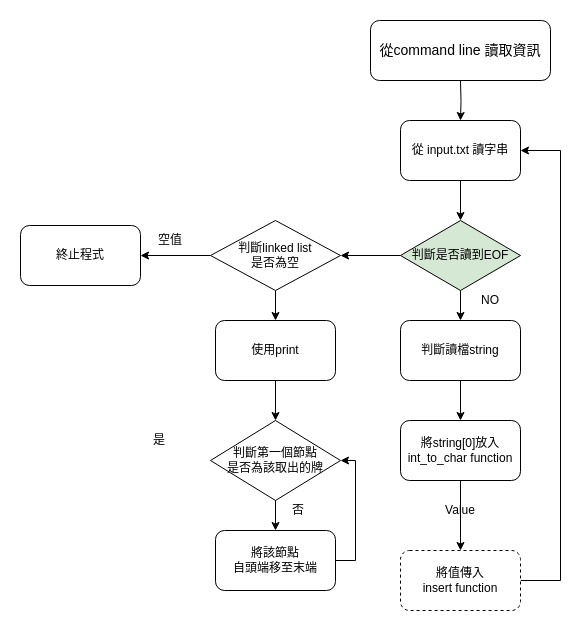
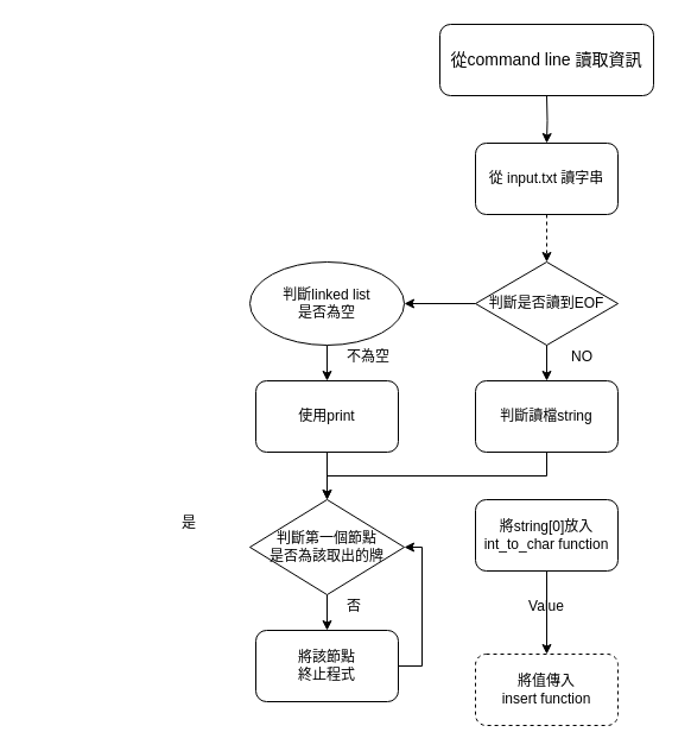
  <mxCell id="0" />
  <mxCell id="1" parent="0" />
  <mxCell id="2" style="edgeStyle=orthogonalEdgeStyle;rounded=0;orthogonalLoop=1;jettySize=auto;html=1;entryX=0.5;entryY=0;entryDx=0;entryDy=0;" parent="1" target="5" edge="1"><mxGeometry relative="1" as="geometry"><mxPoint x="460" y="80" as="sourcePoint" /></mxGeometry></mxCell>
  <mxCell id="3" value="&lt;p style=&quot;line-height: 130% ; font-size: 14px&quot;&gt;從command line 讀取資訊&lt;/p&gt;" style="rounded=1;whiteSpace=wrap;html=1;" parent="1" vertex="1"><mxGeometry x="370" y="20" width="180" height="60" as="geometry" /></mxCell>
  <mxCell id="4" style="edgeStyle=orthogonalEdgeStyle;rounded=0;orthogonalLoop=1;jettySize=auto;html=1;exitX=1;exitY=0.5;exitDx=0;exitDy=0;" parent="1" source="5" edge="1"><mxGeometry relative="1" as="geometry"><mxPoint x="520" y="150" as="targetPoint" /></mxGeometry></mxCell>
  <mxCell id="5" value="從 input.txt 讀字串" style="rounded=1;whiteSpace=wrap;html=1;" parent="1" vertex="1"><mxGeometry x="400" y="120" width="120" height="60" as="geometry" /></mxCell>
- <mxCell id="6" value="判斷是否讀到EOF" style="rhombus;whiteSpace=wrap;html=1;fillColor=#d5e8d4;" parent="1" vertex="1"><mxGeometry x="400" y="220" width="120" height="70" as="geometry" /></mxCell>
- <mxCell id="7" value="" style="endArrow=classic;html=1;exitX=0.5;exitY=1;exitDx=0;exitDy=0;entryX=0.5;entryY=0;entryDx=0;entryDy=0;" parent="1" source="5" target="6" edge="1"><mxGeometry width="50" height="50" relative="1" as="geometry"><mxPoint x="450" y="230" as="sourcePoint" /><mxPoint x="500" y="180" as="targetPoint" /></mxGeometry></mxCell>
+ <mxCell id="6" value="判斷是否讀到EOF" style="rhombus;whiteSpace=wrap;html=1;" parent="1" vertex="1"><mxGeometry x="400" y="220" width="120" height="70" as="geometry" /></mxCell>
+ <mxCell id="7" value="" style="endArrow=classic;html=1;exitX=0.5;exitY=1;exitDx=0;exitDy=0;entryX=0.5;entryY=0;entryDx=0;entryDy=0;dashed=1;" parent="1" source="5" target="6" edge="1"><mxGeometry width="50" height="50" relative="1" as="geometry"><mxPoint x="450" y="230" as="sourcePoint" /><mxPoint x="500" y="180" as="targetPoint" /></mxGeometry></mxCell>
  <mxCell id="8" value="" style="endArrow=classic;html=1;exitX=0;exitY=0.5;exitDx=0;exitDy=0;" parent="1" source="6" edge="1" target="20"><mxGeometry width="50" height="50" relative="1" as="geometry"><mxPoint x="450" y="230" as="sourcePoint" /><mxPoint x="340" y="255" as="targetPoint" /></mxGeometry></mxCell>
  <mxCell id="9" value="NO" style="text;html=1;strokeColor=none;fillColor=none;align=center;verticalAlign=middle;whiteSpace=wrap;rounded=0;" parent="1" vertex="1"><mxGeometry x="470" y="290" width="40" height="20" as="geometry" /></mxCell>
  <mxCell id="10" value="" style="endArrow=classic;html=1;exitX=0.5;exitY=1;exitDx=0;exitDy=0;" parent="1" source="6" edge="1"><mxGeometry width="50" height="50" relative="1" as="geometry"><mxPoint x="290" y="490" as="sourcePoint" /><mxPoint x="460" y="320" as="targetPoint" /></mxGeometry></mxCell>
- <mxCell id="11" style="edgeStyle=orthogonalEdgeStyle;rounded=0;orthogonalLoop=1;jettySize=auto;html=1;exitX=0.5;exitY=1;exitDx=0;exitDy=0;entryX=0.5;entryY=0;entryDx=0;entryDy=0;" edge="1" parent="1" source="12" target="14"><mxGeometry relative="1" as="geometry" /></mxCell>
+ <mxCell id="11" style="edgeStyle=orthogonalEdgeStyle;rounded=0;orthogonalLoop=1;jettySize=auto;html=1;exitX=0.5;exitY=1;exitDx=0;exitDy=0;" edge="1" parent="1" source="12" target="25"><mxGeometry relative="1" as="geometry" /></mxCell>
  <mxCell id="12" value="判斷讀檔string" style="rounded=1;whiteSpace=wrap;html=1;" parent="1" vertex="1"><mxGeometry x="400" y="320" width="120" height="60" as="geometry" /></mxCell>
  <mxCell id="13" style="edgeStyle=orthogonalEdgeStyle;rounded=0;orthogonalLoop=1;jettySize=auto;html=1;exitX=0.5;exitY=1;exitDx=0;exitDy=0;entryX=0.5;entryY=0;entryDx=0;entryDy=0;" edge="1" parent="1" source="14" target="16"><mxGeometry relative="1" as="geometry" /></mxCell>
  <mxCell id="14" value="將string[0]放入&lt;br&gt;int_to_char function" style="rounded=1;whiteSpace=wrap;html=1;" vertex="1" parent="1"><mxGeometry x="400" y="420" width="120" height="60" as="geometry" /></mxCell>
- <mxCell id="15" style="edgeStyle=orthogonalEdgeStyle;rounded=0;orthogonalLoop=1;jettySize=auto;html=1;exitX=1;exitY=0.5;exitDx=0;exitDy=0;entryX=1;entryY=0.5;entryDx=0;entryDy=0;" edge="1" parent="1" source="16" target="5"><mxGeometry relative="1" as="geometry"><mxPoint x="540" y="140" as="targetPoint" /><Array as="points"><mxPoint x="560" y="580" /><mxPoint x="560" y="150" /></Array></mxGeometry></mxCell>
  <mxCell id="16" value="將值傳入&lt;br&gt;insert function" style="rounded=1;whiteSpace=wrap;html=1;dashed=1;" vertex="1" parent="1"><mxGeometry x="400" y="550" width="120" height="60" as="geometry" /></mxCell>
  <mxCell id="17" value="Value" style="text;html=1;strokeColor=none;fillColor=none;align=center;verticalAlign=middle;whiteSpace=wrap;rounded=0;" vertex="1" parent="1"><mxGeometry x="440" y="500" width="40" height="20" as="geometry" /></mxCell>
- <mxCell id="18" style="edgeStyle=orthogonalEdgeStyle;rounded=0;orthogonalLoop=1;jettySize=auto;html=1;exitX=0;exitY=0.5;exitDx=0;exitDy=0;entryX=1;entryY=0.5;entryDx=0;entryDy=0;" edge="1" parent="1" source="20" target="23"><mxGeometry relative="1" as="geometry" /></mxCell>
  <mxCell id="19" style="edgeStyle=orthogonalEdgeStyle;rounded=0;orthogonalLoop=1;jettySize=auto;html=1;exitX=0.5;exitY=1;exitDx=0;exitDy=0;entryX=0.5;entryY=0;entryDx=0;entryDy=0;" edge="1" parent="1" source="20" target="31"><mxGeometry relative="1" as="geometry" /></mxCell>
- <mxCell id="20" value="判斷linked list &lt;br&gt;是否為空" style="rhombus;whiteSpace=wrap;html=1;" vertex="1" parent="1"><mxGeometry x="210" y="220" width="130" height="70" as="geometry" /></mxCell>
- <mxCell id="22" value="空值" style="text;html=1;strokeColor=none;fillColor=none;align=center;verticalAlign=middle;whiteSpace=wrap;rounded=0;" vertex="1" parent="1"><mxGeometry x="150" y="230" width="40" height="20" as="geometry" /></mxCell>
- <mxCell id="23" value="終止程式" style="rounded=1;whiteSpace=wrap;html=1;" vertex="1" parent="1"><mxGeometry x="20" y="225" width="120" height="60" as="geometry" /></mxCell>
+ <mxCell id="20" value="判斷linked list &lt;br&gt;是否為空" style="ellipse;whiteSpace=wrap;html=1;" vertex="1" parent="1"><mxGeometry x="210" y="220" width="130" height="70" as="geometry" /></mxCell>
+ <mxCell id="21" value="不為空" style="text;html=1;strokeColor=none;fillColor=none;align=center;verticalAlign=middle;whiteSpace=wrap;rounded=0;" vertex="1" parent="1"><mxGeometry x="290" y="290" width="40" height="20" as="geometry" /></mxCell>
  <mxCell id="24" style="edgeStyle=orthogonalEdgeStyle;rounded=0;orthogonalLoop=1;jettySize=auto;html=1;exitX=0.5;exitY=1;exitDx=0;exitDy=0;entryX=0.5;entryY=0;entryDx=0;entryDy=0;" edge="1" parent="1" source="25" target="29"><mxGeometry relative="1" as="geometry" /></mxCell>
  <mxCell id="25" value="判斷第一個節點&lt;br&gt;是否為該取出的牌" style="rhombus;whiteSpace=wrap;html=1;" vertex="1" parent="1"><mxGeometry x="210" y="420" width="130" height="80" as="geometry" /></mxCell>
  <mxCell id="26" value="否&lt;span style=&quot;color: rgba(0 , 0 , 0 , 0) ; font-family: monospace ; font-size: 0px&quot;&gt;%3CmxGraphModel%3E%3Croot%3E%3CmxCell%20id%3D%220%22%2F%3E%3CmxCell%20id%3D%221%22%20parent%3D%220%22%2F%3E%3CmxCell%20id%3D%222%22%20value%3D%22%E4%B8%8D%E7%82%BA%E7%A9%BA%22%20style%3D%22text%3Bhtml%3D1%3BstrokeColor%3Dnone%3BfillColor%3Dnone%3Balign%3Dcenter%3BverticalAlign%3Dmiddle%3BwhiteSpace%3Dwrap%3Brounded%3D0%3B%22%20vertex%3D%221%22%20parent%3D%221%22%3E%3CmxGeometry%20x%3D%22490%22%20y%3D%22360%22%20width%3D%2240%22%20height%3D%2220%22%20as%3D%22geometry%22%2F%3E%3C%2FmxCell%3E%3C%2Froot%3E%3C%2FmxGraphModel%3E&lt;/span&gt;" style="text;html=1;strokeColor=none;fillColor=none;align=center;verticalAlign=middle;whiteSpace=wrap;rounded=0;" vertex="1" parent="1"><mxGeometry x="277.5" y="500" width="40" height="20" as="geometry" /></mxCell>
  <mxCell id="27" value="是" style="text;html=1;strokeColor=none;fillColor=none;align=center;verticalAlign=middle;whiteSpace=wrap;rounded=0;" vertex="1" parent="1"><mxGeometry x="139" y="430" width="40" height="20" as="geometry" /></mxCell>
  <mxCell id="28" style="edgeStyle=orthogonalEdgeStyle;rounded=0;orthogonalLoop=1;jettySize=auto;html=1;exitX=1;exitY=0.5;exitDx=0;exitDy=0;entryX=1;entryY=0.5;entryDx=0;entryDy=0;" edge="1" parent="1" source="29" target="25"><mxGeometry relative="1" as="geometry" /></mxCell>
- <mxCell id="29" value="將該節點&lt;br&gt;自頭端移至末端" style="rounded=1;whiteSpace=wrap;html=1;" vertex="1" parent="1"><mxGeometry x="215" y="530" width="120" height="60" as="geometry" /></mxCell>
+ <mxCell id="29" value="將該節點&lt;br&gt;終止程式" style="rounded=1;whiteSpace=wrap;html=1;" vertex="1" parent="1"><mxGeometry x="215" y="530" width="120" height="60" as="geometry" /></mxCell>
  <mxCell id="30" style="edgeStyle=orthogonalEdgeStyle;rounded=0;orthogonalLoop=1;jettySize=auto;html=1;exitX=0.5;exitY=1;exitDx=0;exitDy=0;entryX=0.5;entryY=0;entryDx=0;entryDy=0;" edge="1" parent="1" source="31" target="25"><mxGeometry relative="1" as="geometry" /></mxCell>
  <mxCell id="31" value="使用print" style="rounded=1;whiteSpace=wrap;html=1;" vertex="1" parent="1"><mxGeometry x="215" y="320" width="120" height="60" as="geometry" /></mxCell>
